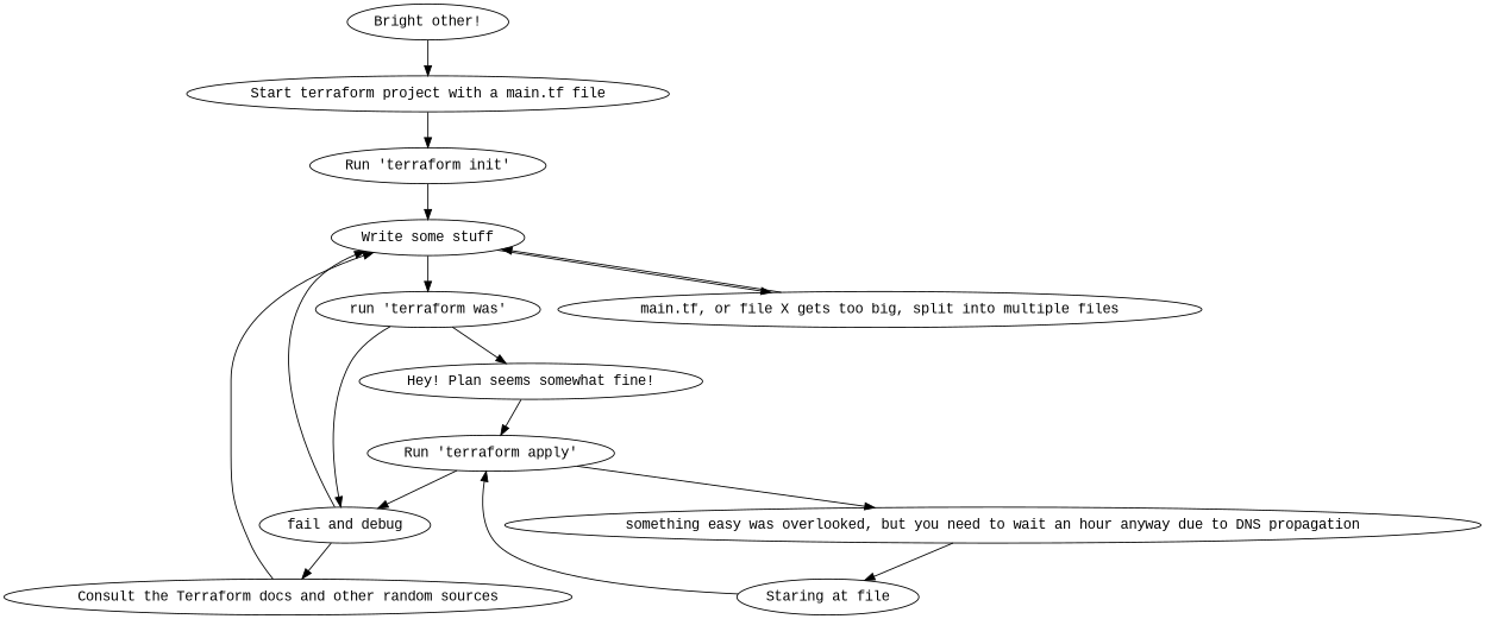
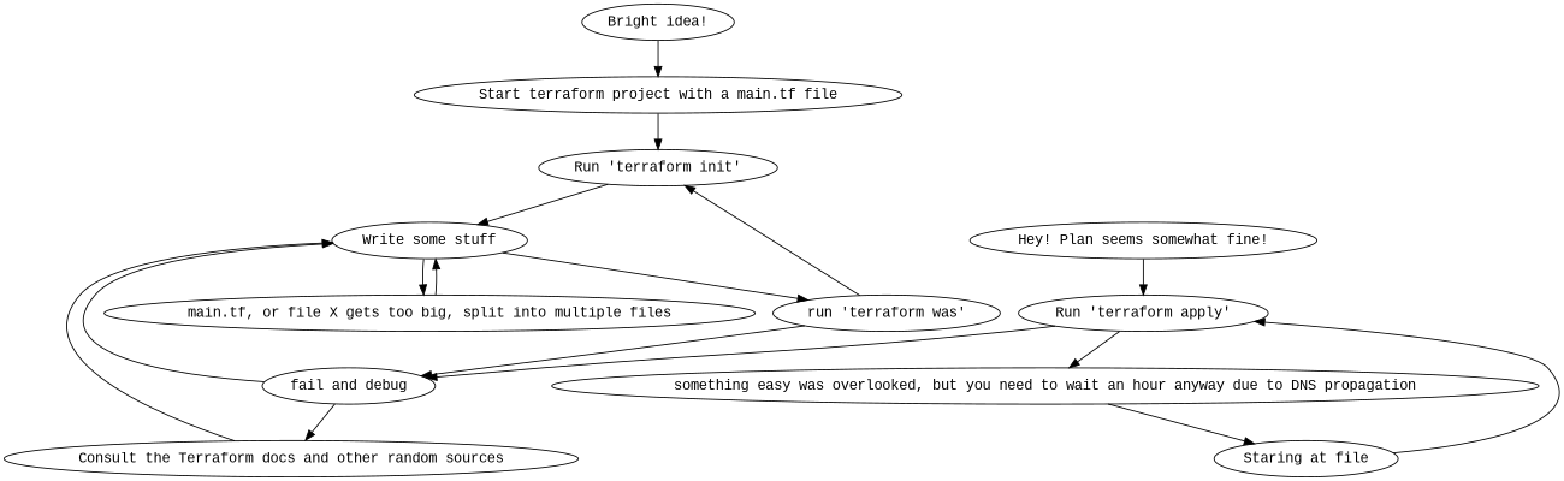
  digraph {
    compound=true
    fontname="Liberation Mono"
    node [fontname="Liberation Mono"]
    edge [fontname="Liberation Mono"]
-   "Bright idea!" [label="Bright other!"]
+   "Bright idea!"
    "Start terraform project with a main.tf file"
    "Run 'terraform init'"
    "Write some stuff"
    n5 [label="run 'terraform was'"]
    "main.tf, or file X gets too big, split into multiple files"
    "Consult the Terraform docs and other random sources"
    "fail and debug"
    "Hey! Plan seems somewhat fine!"
    "Run 'terraform apply'"
    "something easy was overlooked, but you need to wait an hour anyway due to DNS propagation"
    n12 [label="Staring at file"]
    "Bright idea!" -> "Start terraform project with a main.tf file"
    "Start terraform project with a main.tf file" -> "Run 'terraform init'"
    "Run 'terraform init'" -> "Write some stuff"
    "Write some stuff" -> n5
    "Write some stuff" -> "main.tf, or file X gets too big, split into multiple files"
    n5 -> "fail and debug"
-   n5 -> "Hey! Plan seems somewhat fine!"
+   n5 -> "Run 'terraform init'"
    "main.tf, or file X gets too big, split into multiple files" -> "Write some stuff"
    "Consult the Terraform docs and other random sources" -> "Write some stuff"
    "fail and debug" -> "Write some stuff"
    "fail and debug" -> "Consult the Terraform docs and other random sources"
    "Hey! Plan seems somewhat fine!" -> "Run 'terraform apply'"
    "Run 'terraform apply'" -> "fail and debug"
    "Run 'terraform apply'" -> "something easy was overlooked, but you need to wait an hour anyway due to DNS propagation"
    "something easy was overlooked, but you need to wait an hour anyway due to DNS propagation" -> n12
    n12 -> "Run 'terraform apply'"
  }
